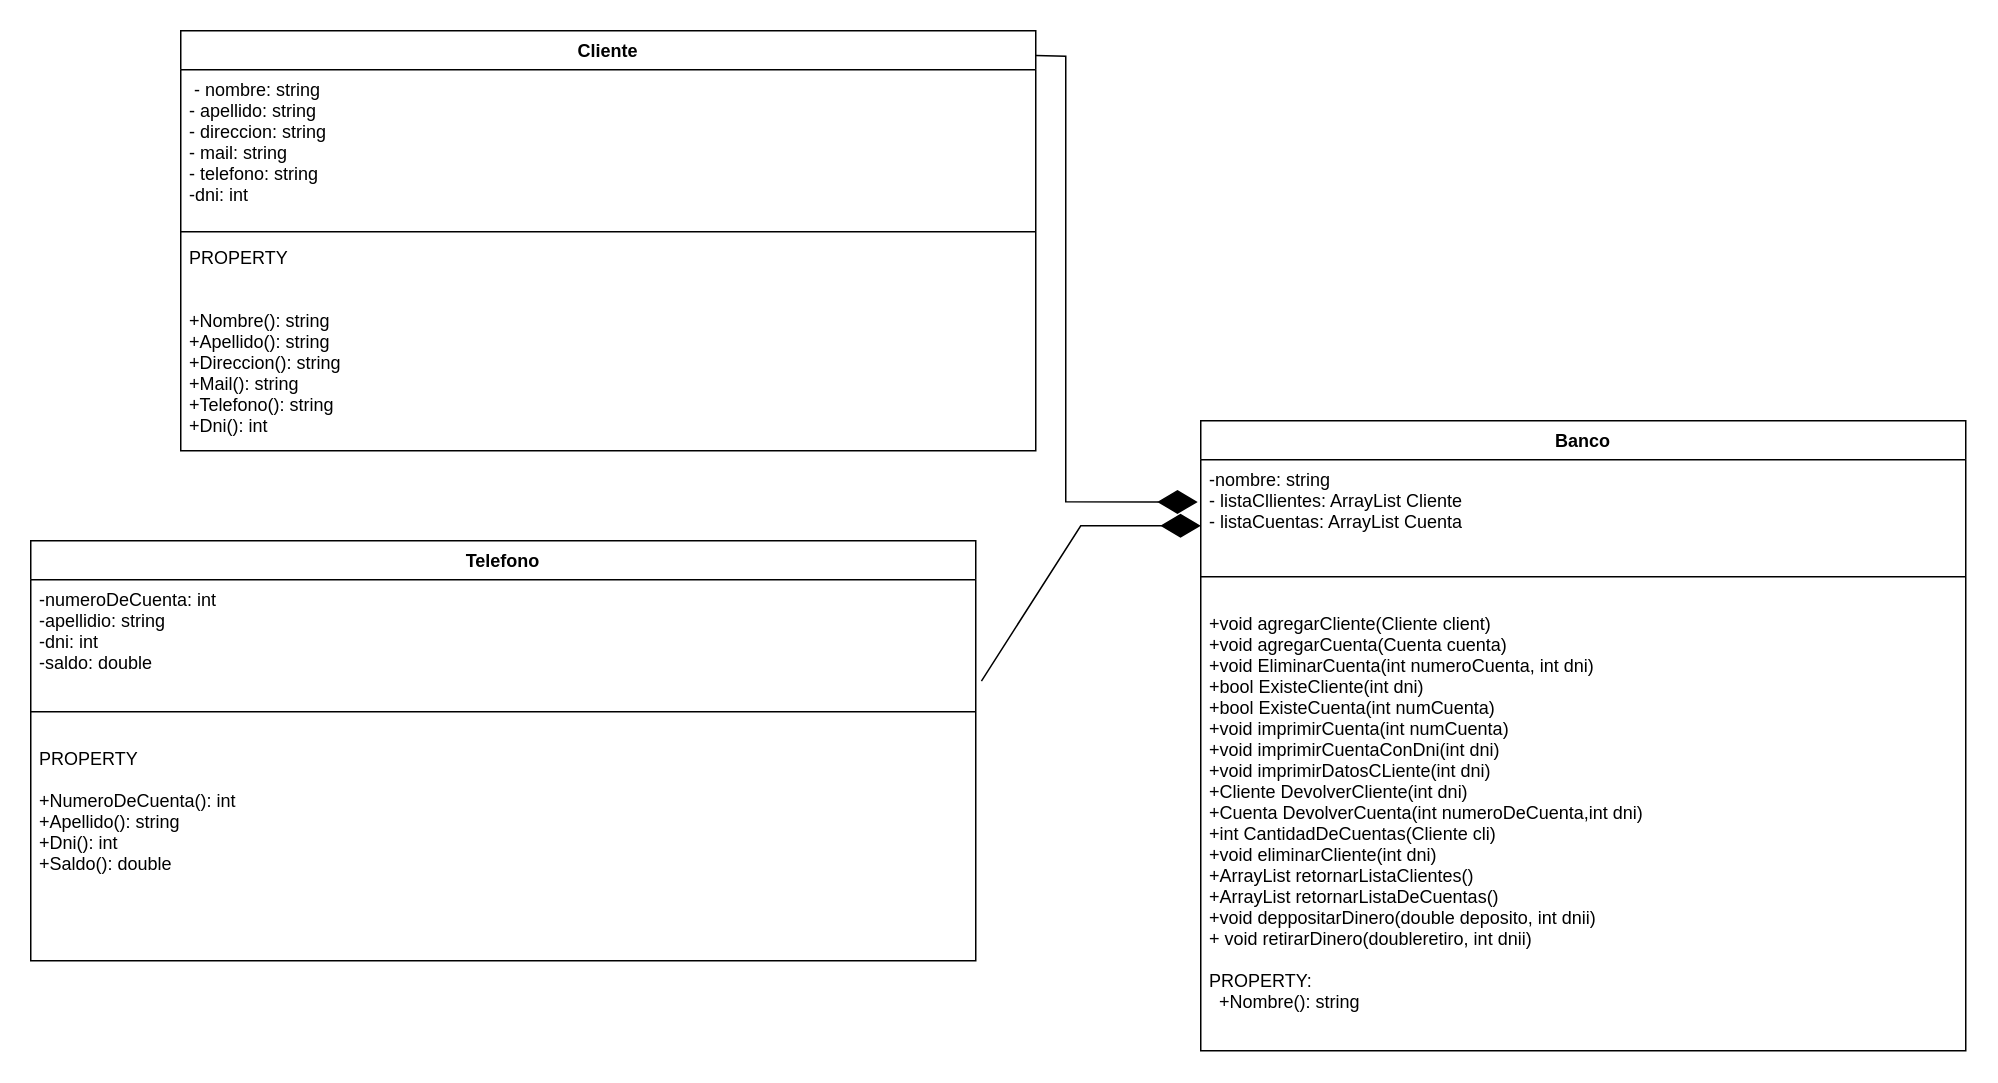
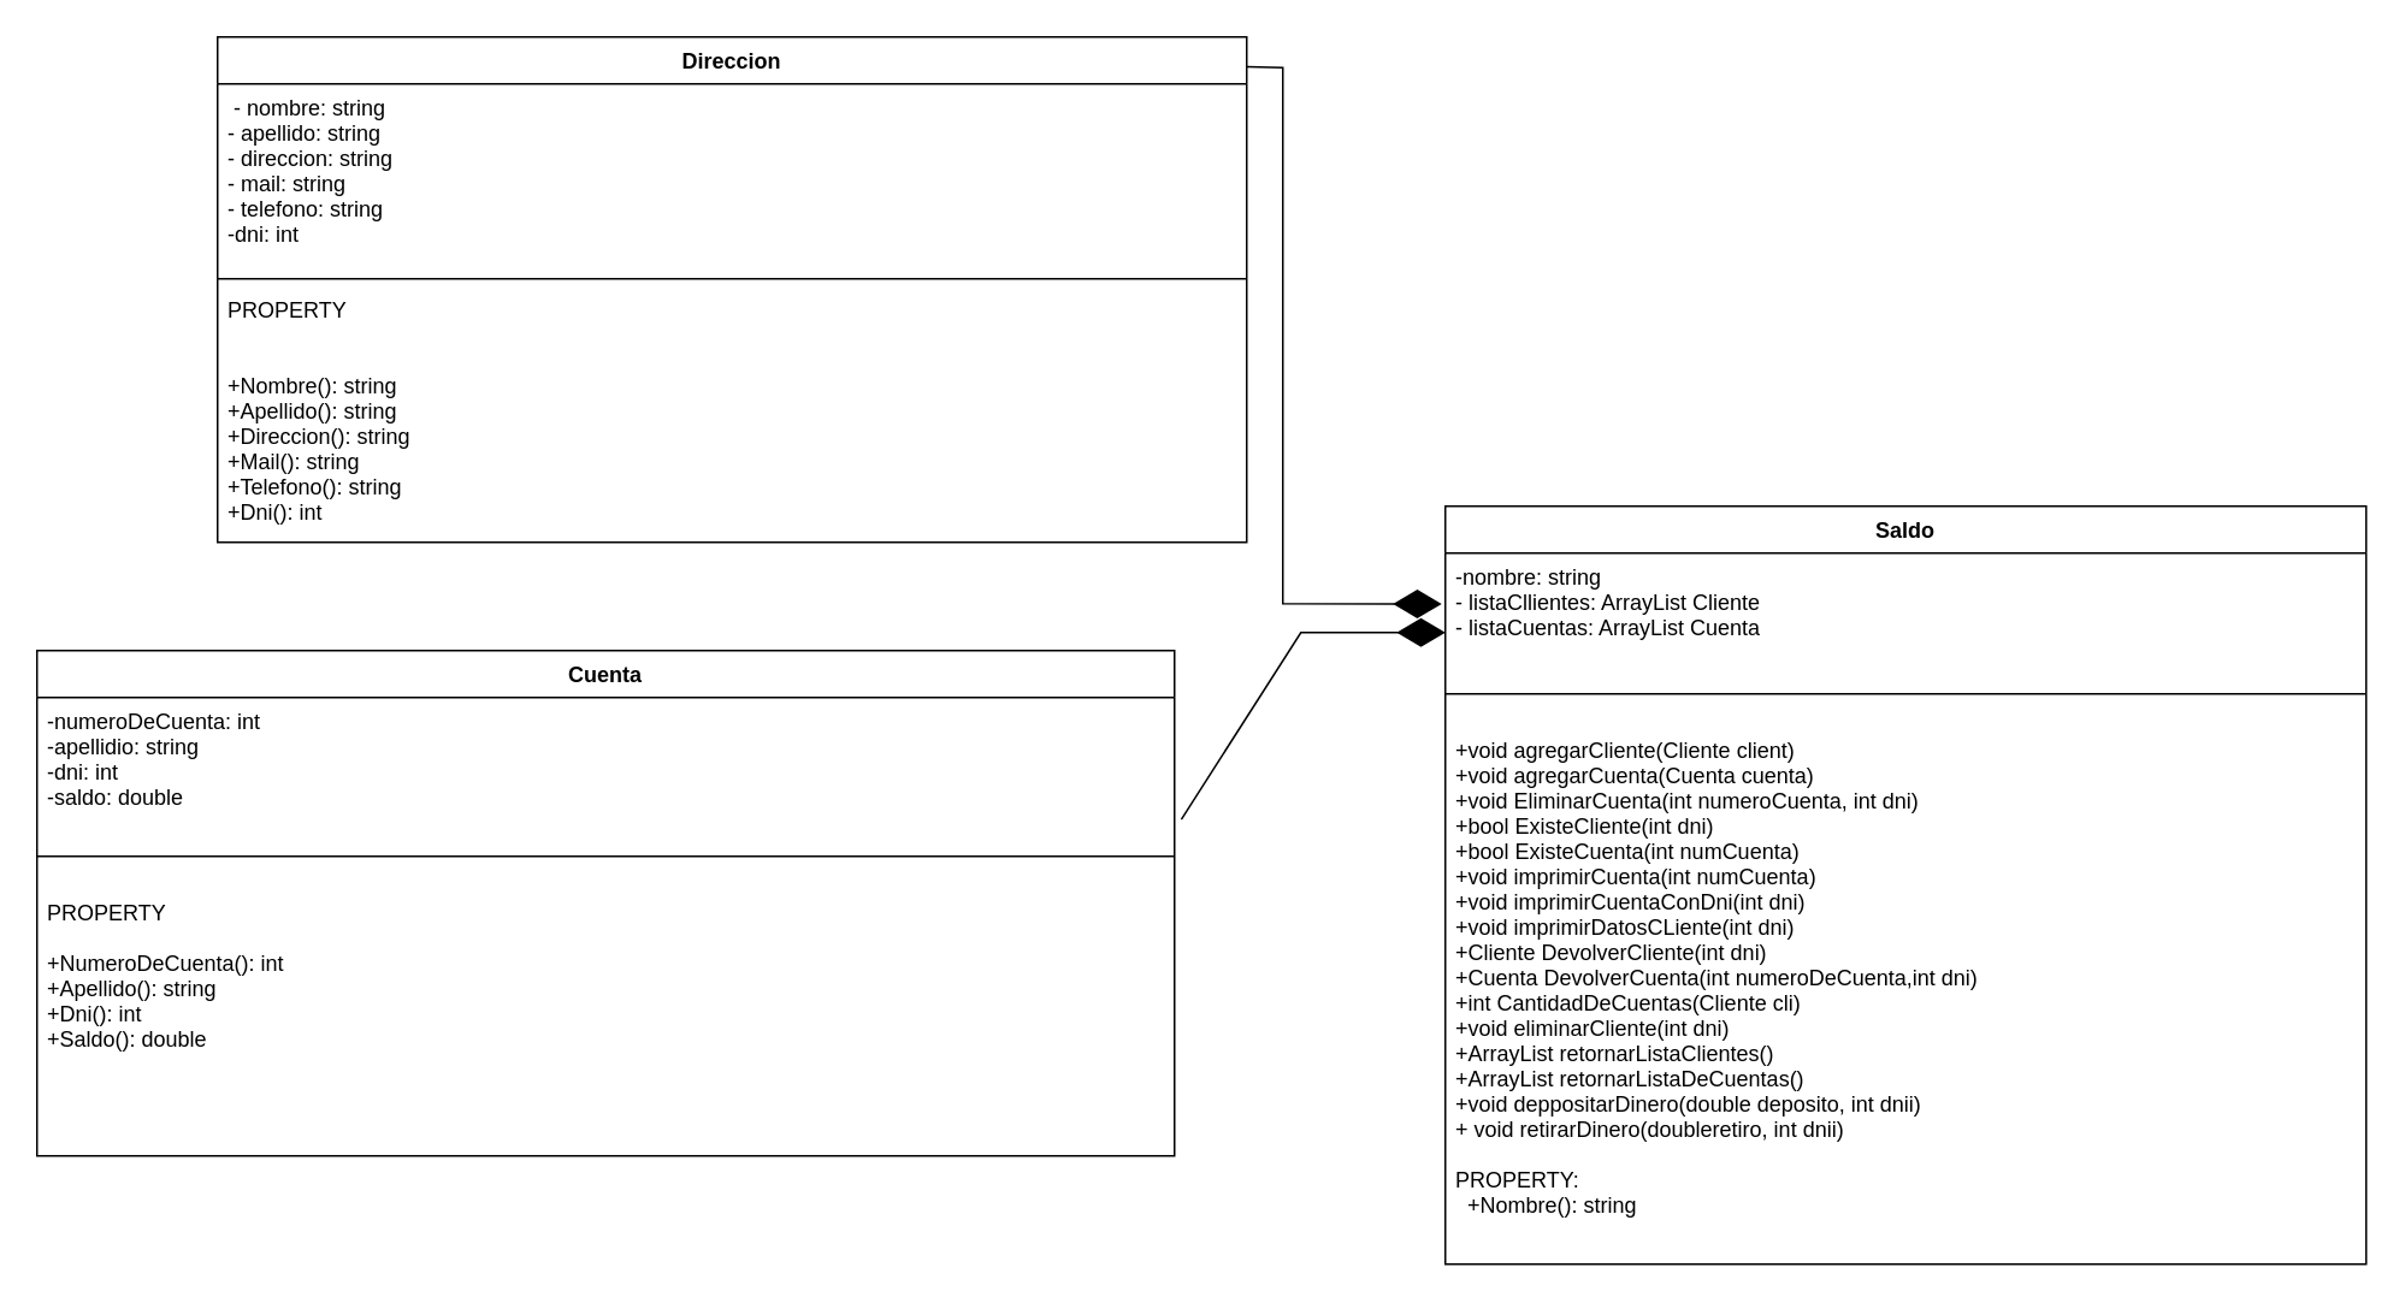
  <mxCell id="0" />
  <mxCell id="1" parent="0" />
- <mxCell id="2" value="Banco" style="swimlane;fontStyle=1;align=center;verticalAlign=top;childLayout=stackLayout;horizontal=1;startSize=26;horizontalStack=0;resizeParent=1;resizeParentMax=0;resizeLast=0;collapsible=1;marginBottom=0;" parent="1" vertex="1"><mxGeometry x="800" y="280" width="510" height="420" as="geometry" /></mxCell>
+ <mxCell id="2" value="Saldo" style="swimlane;fontStyle=1;align=center;verticalAlign=top;childLayout=stackLayout;horizontal=1;startSize=26;horizontalStack=0;resizeParent=1;resizeParentMax=0;resizeLast=0;collapsible=1;marginBottom=0;" parent="1" vertex="1"><mxGeometry x="800" y="280" width="510" height="420" as="geometry" /></mxCell>
  <mxCell id="3" value="-nombre: string&#10;- listaCllientes: ArrayList Cliente&#10;- listaCuentas: ArrayList Cuenta&#10;" style="text;strokeColor=none;fillColor=none;align=left;verticalAlign=top;spacingLeft=4;spacingRight=4;overflow=hidden;rotatable=0;points=[[0,0.5],[1,0.5]];portConstraint=eastwest;" parent="2" vertex="1"><mxGeometry y="26" width="510" height="74" as="geometry" /></mxCell>
  <mxCell id="4" value="" style="line;strokeWidth=1;fillColor=none;align=left;verticalAlign=middle;spacingTop=-1;spacingLeft=3;spacingRight=3;rotatable=0;labelPosition=right;points=[];portConstraint=eastwest;" parent="2" vertex="1"><mxGeometry y="100" width="510" height="8" as="geometry" /></mxCell>
  <mxCell id="5" value="&#10;+void agregarCliente(Cliente client)&#10;+void agregarCuenta(Cuenta cuenta)&#10;+void EliminarCuenta(int numeroCuenta, int dni)&#10;+bool ExisteCliente(int dni)&#10;+bool ExisteCuenta(int numCuenta)&#10;+void imprimirCuenta(int numCuenta)&#10;+void imprimirCuentaConDni(int dni)&#10;+void imprimirDatosCLiente(int dni)&#10;+Cliente DevolverCliente(int dni)&#10;+Cuenta DevolverCuenta(int numeroDeCuenta,int dni)&#10;+int CantidadDeCuentas(Cliente cli)&#10;+void eliminarCliente(int dni)&#10;+ArrayList retornarListaClientes()&#10;+ArrayList retornarListaDeCuentas()&#10;+void deppositarDinero(double deposito, int dnii)&#10;+ void retirarDinero(doubleretiro, int dnii)&#10;&#10;PROPERTY:&#10;  +Nombre(): string" style="text;strokeColor=none;fillColor=none;align=left;verticalAlign=top;spacingLeft=4;spacingRight=4;overflow=hidden;rotatable=0;points=[[0,0.5],[1,0.5]];portConstraint=eastwest;" parent="2" vertex="1"><mxGeometry y="108" width="510" height="312" as="geometry" /></mxCell>
- <mxCell id="6" value="Cliente" style="swimlane;fontStyle=1;align=center;verticalAlign=top;childLayout=stackLayout;horizontal=1;startSize=26;horizontalStack=0;resizeParent=1;resizeParentMax=0;resizeLast=0;collapsible=1;marginBottom=0;" parent="1" vertex="1"><mxGeometry x="120" y="20" width="570" height="280" as="geometry" /></mxCell>
+ <mxCell id="6" value="Direccion" style="swimlane;fontStyle=1;align=center;verticalAlign=top;childLayout=stackLayout;horizontal=1;startSize=26;horizontalStack=0;resizeParent=1;resizeParentMax=0;resizeLast=0;collapsible=1;marginBottom=0;" parent="1" vertex="1"><mxGeometry x="120" y="20" width="570" height="280" as="geometry" /></mxCell>
  <mxCell id="7" value=" - nombre: string&#10;- apellido: string&#10;- direccion: string&#10;- mail: string&#10;- telefono: string&#10;-dni: int" style="text;strokeColor=none;fillColor=none;align=left;verticalAlign=top;spacingLeft=4;spacingRight=4;overflow=hidden;rotatable=0;points=[[0,0.5],[1,0.5]];portConstraint=eastwest;" parent="6" vertex="1"><mxGeometry y="26" width="570" height="104" as="geometry" /></mxCell>
  <mxCell id="8" value="" style="line;strokeWidth=1;fillColor=none;align=left;verticalAlign=middle;spacingTop=-1;spacingLeft=3;spacingRight=3;rotatable=0;labelPosition=right;points=[];portConstraint=eastwest;" parent="6" vertex="1"><mxGeometry y="130" width="570" height="8" as="geometry" /></mxCell>
  <mxCell id="9" value="PROPERTY&#10;&#10;&#10;+Nombre(): string&#10;+Apellido(): string&#10;+Direccion(): string&#10;+Mail(): string&#10;+Telefono(): string&#10;+Dni(): int" style="text;strokeColor=none;fillColor=none;align=left;verticalAlign=top;spacingLeft=4;spacingRight=4;overflow=hidden;rotatable=0;points=[[0,0.5],[1,0.5]];portConstraint=eastwest;" parent="6" vertex="1"><mxGeometry y="138" width="570" height="142" as="geometry" /></mxCell>
- <mxCell id="10" value="Telefono" style="swimlane;fontStyle=1;align=center;verticalAlign=top;childLayout=stackLayout;horizontal=1;startSize=26;horizontalStack=0;resizeParent=1;resizeParentMax=0;resizeLast=0;collapsible=1;marginBottom=0;" parent="1" vertex="1"><mxGeometry x="20" y="360" width="630" height="280" as="geometry" /></mxCell>
+ <mxCell id="10" value="Cuenta" style="swimlane;fontStyle=1;align=center;verticalAlign=top;childLayout=stackLayout;horizontal=1;startSize=26;horizontalStack=0;resizeParent=1;resizeParentMax=0;resizeLast=0;collapsible=1;marginBottom=0;" parent="1" vertex="1"><mxGeometry x="20" y="360" width="630" height="280" as="geometry" /></mxCell>
  <mxCell id="11" value="-numeroDeCuenta: int&#10;-apellidio: string&#10;-dni: int&#10;-saldo: double&#10;" style="text;strokeColor=none;fillColor=none;align=left;verticalAlign=top;spacingLeft=4;spacingRight=4;overflow=hidden;rotatable=0;points=[[0,0.5],[1,0.5]];portConstraint=eastwest;" parent="10" vertex="1"><mxGeometry y="26" width="630" height="84" as="geometry" /></mxCell>
  <mxCell id="12" value="" style="line;strokeWidth=1;fillColor=none;align=left;verticalAlign=middle;spacingTop=-1;spacingLeft=3;spacingRight=3;rotatable=0;labelPosition=right;points=[];portConstraint=eastwest;" parent="10" vertex="1"><mxGeometry y="110" width="630" height="8" as="geometry" /></mxCell>
  <mxCell id="13" value="&#10;PROPERTY&#10;&#10;+NumeroDeCuenta(): int&#10;+Apellido(): string&#10;+Dni(): int&#10;+Saldo(): double" style="text;strokeColor=none;fillColor=none;align=left;verticalAlign=top;spacingLeft=4;spacingRight=4;overflow=hidden;rotatable=0;points=[[0,0.5],[1,0.5]];portConstraint=eastwest;" parent="10" vertex="1"><mxGeometry y="118" width="630" height="162" as="geometry" /></mxCell>
  <mxCell id="14" value="" style="endArrow=diamondThin;endFill=1;endSize=24;html=1;rounded=0;exitX=1.006;exitY=0.804;exitDx=0;exitDy=0;exitPerimeter=0;" parent="1" source="11" edge="1"><mxGeometry width="160" relative="1" as="geometry"><mxPoint x="530" y="290" as="sourcePoint" /><mxPoint x="800" y="350" as="targetPoint" /><Array as="points"><mxPoint x="720" y="350" /></Array></mxGeometry></mxCell>
  <mxCell id="15" value="" style="endArrow=diamondThin;endFill=1;endSize=24;html=1;rounded=0;entryX=-0.004;entryY=0.381;entryDx=0;entryDy=0;entryPerimeter=0;exitX=1;exitY=0.059;exitDx=0;exitDy=0;exitPerimeter=0;" parent="1" source="6" target="3" edge="1"><mxGeometry width="160" relative="1" as="geometry"><mxPoint x="710" y="30" as="sourcePoint" /><mxPoint x="1060" y="270" as="targetPoint" /><Array as="points"><mxPoint x="710" y="37" /><mxPoint x="710" y="334" /></Array></mxGeometry></mxCell>
